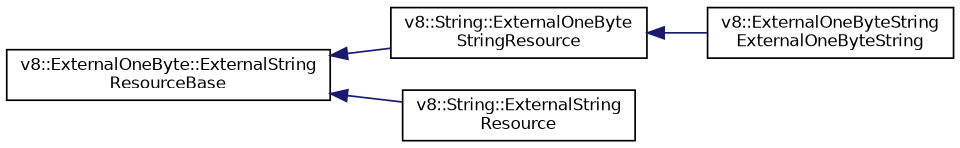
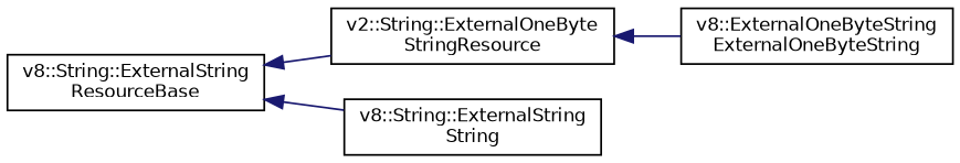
  digraph {
    rankdir=LR
    node [color=black fillcolor=white fontname=Helvetica fontsize=10 shape=record style=filled]
    edge [color=midnightblue dir=back fontname=Helvetica fontsize=10 labelfontname=Helvetica labelfontsize=10 style=solid]
-   n1 [height=0.2 label="v8::ExternalOneByte::ExternalString\lResourceBase" width=0.4]
-   n2 [height=0.2 label="v8::String::ExternalOneByte\lStringResource" width=0.4]
-   n3 [height=0.2 label="v8::String::ExternalString\lResource" width=0.4]
+   n1 [height=0.2 label="v8::String::ExternalString\lResourceBase" width=0.4]
+   n2 [height=0.2 label="v2::String::ExternalOneByte\lStringResource" width=0.4]
+   n3 [height=0.2 label="v8::String::ExternalString\lString" width=0.4]
    n4 [height=0.2 label="v8::ExternalOneByteString\lExternalOneByteString" width=0.4]
    n1 -> n2
    n1 -> n3
    n2 -> n4
  }
